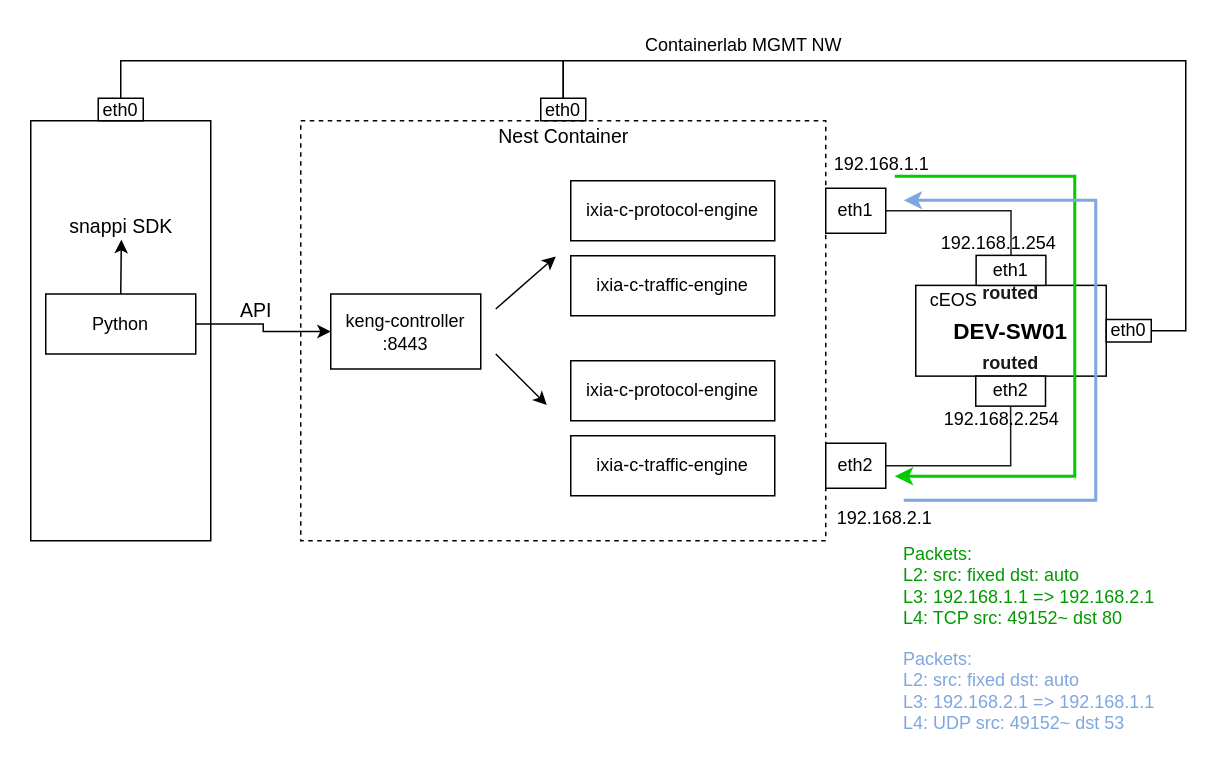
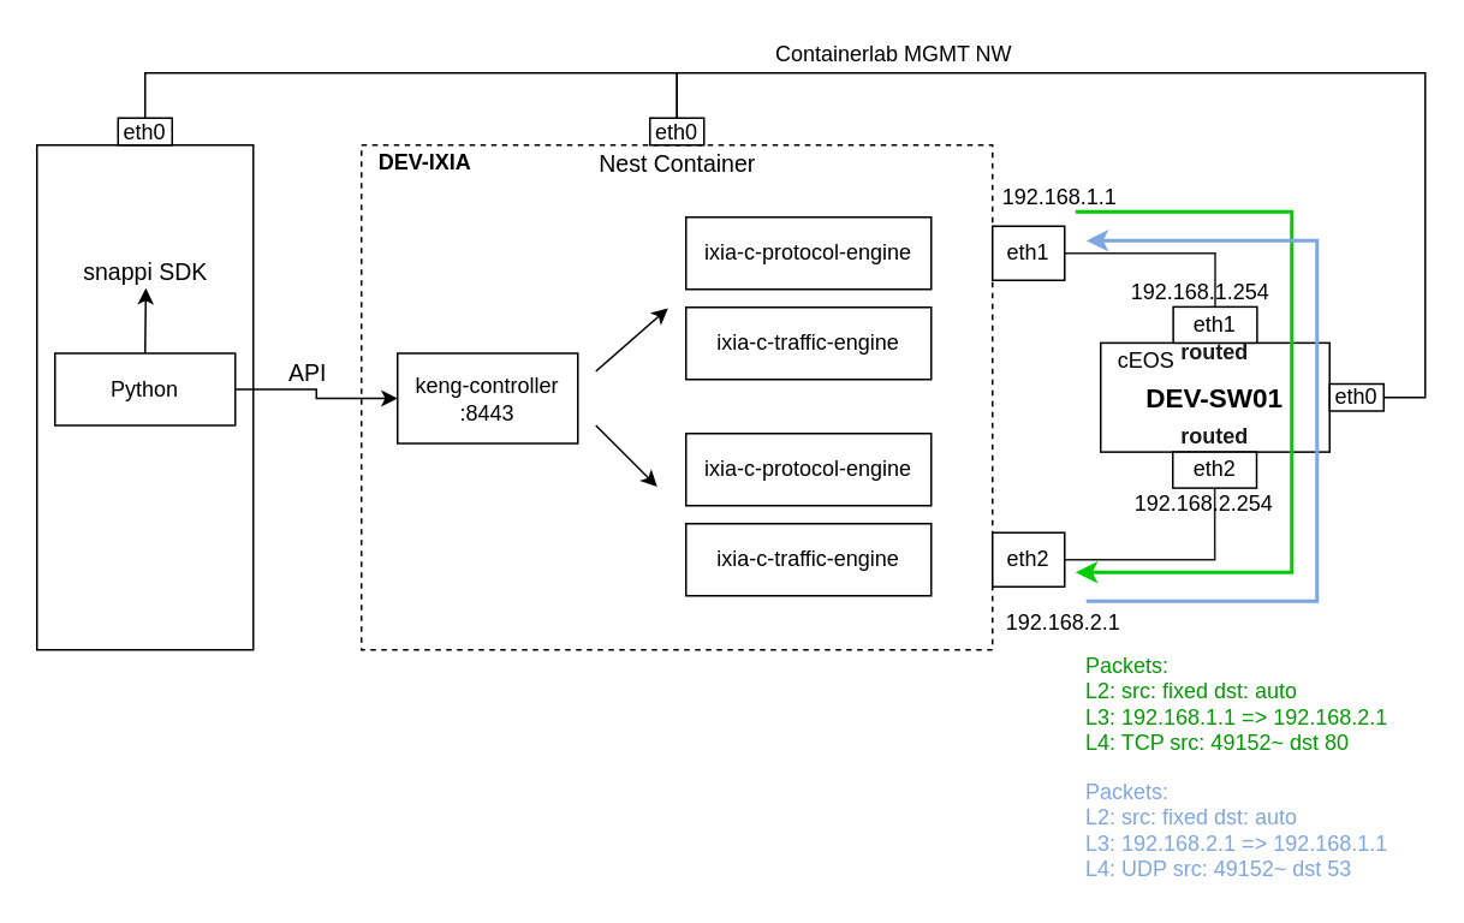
  <mxCell id="0" />
  <mxCell id="1" parent="0" />
  <mxCell id="2" value="" style="rounded=0;whiteSpace=wrap;html=1;dashed=1;" parent="1" vertex="1"><mxGeometry x="200" y="80" width="350" height="280" as="geometry" /></mxCell>
+ <mxCell id="3" value="DEV-IXIA" style="text;html=1;align=center;verticalAlign=middle;resizable=0;points=[];autosize=1;strokeColor=none;fillColor=none;fontStyle=1" parent="1" vertex="1"><mxGeometry x="200" y="80" width="70" height="20" as="geometry" /></mxCell>
  <mxCell id="4" style="edgeStyle=orthogonalEdgeStyle;rounded=0;orthogonalLoop=1;jettySize=auto;html=1;exitX=0.5;exitY=0;exitDx=0;exitDy=0;entryX=0.5;entryY=0;entryDx=0;entryDy=0;fontSize=12;endArrow=none;endFill=0;" parent="1" source="30" target="29" edge="1"><mxGeometry relative="1" as="geometry"><Array as="points"><mxPoint x="80" y="40" /><mxPoint x="375" y="40" /></Array></mxGeometry></mxCell>
  <mxCell id="5" value="" style="rounded=0;whiteSpace=wrap;html=1;" parent="1" vertex="1"><mxGeometry x="20" y="80" width="120" height="280" as="geometry" /></mxCell>
  <mxCell id="6" style="edgeStyle=orthogonalEdgeStyle;rounded=0;orthogonalLoop=1;jettySize=auto;html=1;exitX=1;exitY=0.5;exitDx=0;exitDy=0;entryX=0.5;entryY=0;entryDx=0;entryDy=0;fontSize=12;endArrow=none;endFill=0;" parent="1" source="31" target="29" edge="1"><mxGeometry relative="1" as="geometry"><Array as="points"><mxPoint x="790" y="220" /><mxPoint x="790" y="40" /><mxPoint x="375" y="40" /></Array></mxGeometry></mxCell>
  <mxCell id="7" value="DEV-SW01" style="rounded=0;whiteSpace=wrap;html=1;fontSize=15;fontStyle=1" parent="1" vertex="1"><mxGeometry x="610" y="189.75" width="127" height="60.5" as="geometry" /></mxCell>
  <mxCell id="8" value="keng-controller&lt;br&gt;:8443" style="rounded=0;whiteSpace=wrap;html=1;" parent="1" vertex="1"><mxGeometry x="220" y="195.5" width="100" height="50" as="geometry" /></mxCell>
  <mxCell id="9" value="ixia-c-traffic-engine" style="rounded=0;whiteSpace=wrap;html=1;" parent="1" vertex="1"><mxGeometry x="380" y="170" width="136" height="40" as="geometry" /></mxCell>
  <mxCell id="10" value="ixia-c-protocol-engine" style="rounded=0;whiteSpace=wrap;html=1;" parent="1" vertex="1"><mxGeometry x="380" y="120" width="136" height="40" as="geometry" /></mxCell>
  <mxCell id="11" value="ixia-c-protocol-engine" style="rounded=0;whiteSpace=wrap;html=1;" parent="1" vertex="1"><mxGeometry x="380" y="240" width="136" height="40" as="geometry" /></mxCell>
  <mxCell id="12" value="ixia-c-traffic-engine" style="rounded=0;whiteSpace=wrap;html=1;" parent="1" vertex="1"><mxGeometry x="380" y="290" width="136" height="40" as="geometry" /></mxCell>
  <mxCell id="13" value="Nest Container" style="text;html=1;align=center;verticalAlign=middle;resizable=0;points=[];autosize=1;strokeColor=none;fillColor=none;fontSize=13;" parent="1" vertex="1"><mxGeometry x="325" y="80" width="100" height="20" as="geometry" /></mxCell>
  <mxCell id="14" value="" style="endArrow=classic;html=1;rounded=0;fontSize=13;" parent="1" edge="1"><mxGeometry width="50" height="50" relative="1" as="geometry"><mxPoint x="330" y="205.5" as="sourcePoint" /><mxPoint x="370" y="170.5" as="targetPoint" /></mxGeometry></mxCell>
  <mxCell id="15" value="" style="endArrow=classic;html=1;rounded=0;fontSize=13;" parent="1" edge="1"><mxGeometry width="50" height="50" relative="1" as="geometry"><mxPoint x="330" y="235.5" as="sourcePoint" /><mxPoint x="364" y="269.5" as="targetPoint" /></mxGeometry></mxCell>
  <mxCell id="16" style="edgeStyle=orthogonalEdgeStyle;rounded=0;orthogonalLoop=1;jettySize=auto;html=1;exitX=1;exitY=0.5;exitDx=0;exitDy=0;entryX=0;entryY=0.5;entryDx=0;entryDy=0;fontSize=13;" parent="1" source="18" target="8" edge="1"><mxGeometry relative="1" as="geometry" /></mxCell>
  <mxCell id="17" style="edgeStyle=orthogonalEdgeStyle;rounded=0;orthogonalLoop=1;jettySize=auto;html=1;exitX=0.5;exitY=0;exitDx=0;exitDy=0;entryX=0.505;entryY=0.967;entryDx=0;entryDy=0;entryPerimeter=0;fontSize=13;" parent="1" source="18" target="19" edge="1"><mxGeometry relative="1" as="geometry" /></mxCell>
  <mxCell id="18" value="Python" style="rounded=0;whiteSpace=wrap;html=1;" parent="1" vertex="1"><mxGeometry x="30" y="195.5" width="100" height="40" as="geometry" /></mxCell>
  <mxCell id="19" value="snappi SDK" style="text;html=1;align=center;verticalAlign=middle;resizable=0;points=[];autosize=1;strokeColor=none;fillColor=none;fontSize=13;" parent="1" vertex="1"><mxGeometry x="40" y="140" width="80" height="20" as="geometry" /></mxCell>
  <mxCell id="20" value="API" style="text;html=1;align=center;verticalAlign=middle;resizable=0;points=[];autosize=1;strokeColor=none;fillColor=none;fontSize=13;" parent="1" vertex="1"><mxGeometry x="150" y="195.5" width="40" height="20" as="geometry" /></mxCell>
  <mxCell id="21" style="edgeStyle=orthogonalEdgeStyle;rounded=0;orthogonalLoop=1;jettySize=auto;html=1;exitX=0.5;exitY=0;exitDx=0;exitDy=0;entryX=1;entryY=0.5;entryDx=0;entryDy=0;fontSize=12;endArrow=none;endFill=0;strokeColor=#1A1A1A;" parent="1" source="22" target="23" edge="1"><mxGeometry relative="1" as="geometry" /></mxCell>
  <mxCell id="22" value="eth1" style="rounded=0;whiteSpace=wrap;html=1;" parent="1" vertex="1"><mxGeometry x="650.25" y="169.75" width="46.5" height="20" as="geometry" /></mxCell>
  <mxCell id="23" value="eth1" style="rounded=0;whiteSpace=wrap;html=1;" parent="1" vertex="1"><mxGeometry x="550" y="125" width="40" height="30" as="geometry" /></mxCell>
  <mxCell id="24" style="rounded=0;orthogonalLoop=1;jettySize=auto;html=1;exitX=1;exitY=0.5;exitDx=0;exitDy=0;entryX=0.5;entryY=1;entryDx=0;entryDy=0;fontSize=12;edgeStyle=orthogonalEdgeStyle;endArrow=none;endFill=0;strokeColor=#1A1A1A;" parent="1" source="25" target="27" edge="1"><mxGeometry relative="1" as="geometry" /></mxCell>
  <mxCell id="25" value="eth2" style="rounded=0;whiteSpace=wrap;html=1;" parent="1" vertex="1"><mxGeometry x="550" y="295" width="40" height="30" as="geometry" /></mxCell>
  <mxCell id="26" value="cEOS" style="text;html=1;align=center;verticalAlign=middle;resizable=0;points=[];autosize=1;strokeColor=none;fillColor=none;fontSize=12;" parent="1" vertex="1"><mxGeometry x="610" y="189.75" width="50" height="20" as="geometry" /></mxCell>
  <mxCell id="27" value="eth2" style="rounded=0;whiteSpace=wrap;html=1;" parent="1" vertex="1"><mxGeometry x="650" y="250.25" width="46.5" height="20" as="geometry" /></mxCell>
  <mxCell id="28" value="Containerlab MGMT NW" style="text;html=1;align=center;verticalAlign=middle;resizable=0;points=[];autosize=1;strokeColor=none;fillColor=none;fontSize=12;" parent="1" vertex="1"><mxGeometry x="420" y="20" width="150" height="20" as="geometry" /></mxCell>
  <mxCell id="29" value="eth0" style="rounded=0;whiteSpace=wrap;html=1;" parent="1" vertex="1"><mxGeometry x="360" y="65" width="30" height="15" as="geometry" /></mxCell>
  <mxCell id="30" value="eth0" style="rounded=0;whiteSpace=wrap;html=1;" parent="1" vertex="1"><mxGeometry x="65" y="65" width="30" height="15" as="geometry" /></mxCell>
  <mxCell id="31" value="eth0" style="rounded=0;whiteSpace=wrap;html=1;" parent="1" vertex="1"><mxGeometry x="737" y="212.5" width="30" height="15" as="geometry" /></mxCell>
  <mxCell id="32" value="" style="endArrow=classic;html=1;rounded=0;fontSize=12;strokeColor=#00CC00;strokeWidth=2;" parent="1" edge="1"><mxGeometry width="50" height="50" relative="1" as="geometry"><mxPoint x="596" y="117" as="sourcePoint" /><mxPoint x="596" y="317" as="targetPoint" /><Array as="points"><mxPoint x="716" y="117" /><mxPoint x="716" y="317" /></Array></mxGeometry></mxCell>
  <mxCell id="33" value="Packets:&lt;br&gt;L2: src: fixed dst: auto&lt;br&gt;L3: 192.168.1.1 =&amp;gt; 192.168.2.1&lt;br&gt;L4: TCP src: 49152~ dst 80" style="text;html=1;align=left;verticalAlign=middle;resizable=0;points=[];autosize=1;strokeColor=none;fillColor=none;fontSize=12;fontColor=#009900;" parent="1" vertex="1"><mxGeometry x="600" y="360" width="180" height="60" as="geometry" /></mxCell>
  <mxCell id="34" value="192.168.1.1" style="text;html=1;align=center;verticalAlign=middle;resizable=0;points=[];autosize=1;strokeColor=none;fillColor=none;fontSize=12;" parent="1" vertex="1"><mxGeometry x="547" y="99" width="80" height="20" as="geometry" /></mxCell>
  <mxCell id="35" value="192.168.2.1" style="text;html=1;align=center;verticalAlign=middle;resizable=0;points=[];autosize=1;strokeColor=none;fillColor=none;fontSize=12;" parent="1" vertex="1"><mxGeometry x="549" y="335" width="80" height="20" as="geometry" /></mxCell>
  <mxCell id="36" value="Packets:&lt;br&gt;L2: src: fixed dst: auto&lt;br&gt;L3: 192.168.2.1 =&amp;gt; 192.168.1.1&lt;br&gt;L4: UDP src: 49152~ dst 53" style="text;html=1;align=left;verticalAlign=middle;resizable=0;points=[];autosize=1;strokeColor=none;fillColor=none;fontSize=12;fontColor=#7EA6E0;" vertex="1" parent="1"><mxGeometry x="600" y="430" width="180" height="60" as="geometry" /></mxCell>
  <mxCell id="37" value="" style="endArrow=none;html=1;rounded=0;fontSize=12;strokeColor=#7EA6E0;strokeWidth=2;startArrow=classic;startFill=1;endFill=0;" edge="1" parent="1"><mxGeometry width="50" height="50" relative="1" as="geometry"><mxPoint x="602" y="133" as="sourcePoint" /><mxPoint x="602" y="333" as="targetPoint" /><Array as="points"><mxPoint x="730" y="133" /><mxPoint x="730" y="333" /></Array></mxGeometry></mxCell>
  <mxCell id="38" value="192.168.2.254" style="text;html=1;align=center;verticalAlign=middle;resizable=0;points=[];autosize=1;strokeColor=none;fillColor=none;fontSize=12;" vertex="1" parent="1"><mxGeometry x="622" y="269" width="90" height="20" as="geometry" /></mxCell>
  <mxCell id="39" value="192.168.1.254" style="text;html=1;align=center;verticalAlign=middle;resizable=0;points=[];autosize=1;strokeColor=none;fillColor=none;fontSize=12;" vertex="1" parent="1"><mxGeometry x="620" y="152" width="90" height="20" as="geometry" /></mxCell>
  <mxCell id="40" value="routed" style="text;html=1;align=center;verticalAlign=middle;resizable=0;points=[];autosize=1;strokeColor=none;fillColor=none;fontColor=#1A1A1A;fontStyle=1" vertex="1" parent="1"><mxGeometry x="648" y="185" width="50" height="20" as="geometry" /></mxCell>
  <mxCell id="41" value="routed" style="text;html=1;align=center;verticalAlign=middle;resizable=0;points=[];autosize=1;strokeColor=none;fillColor=none;fontColor=#1A1A1A;fontStyle=1" vertex="1" parent="1"><mxGeometry x="648" y="232.25" width="50" height="20" as="geometry" /></mxCell>
